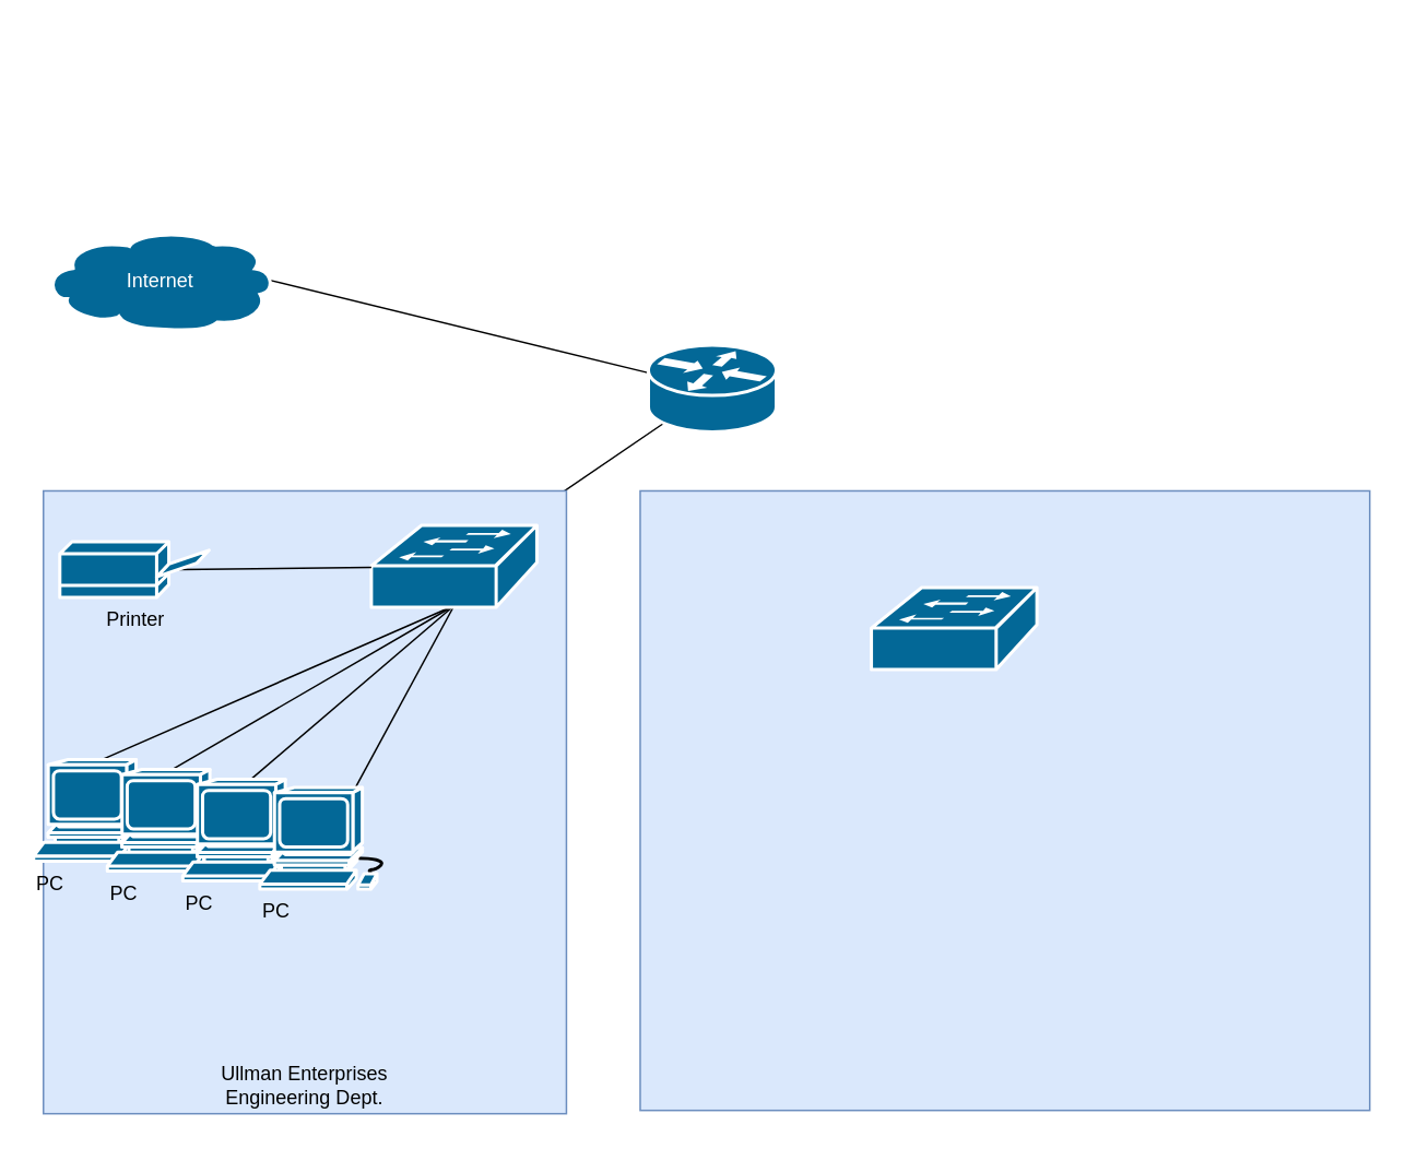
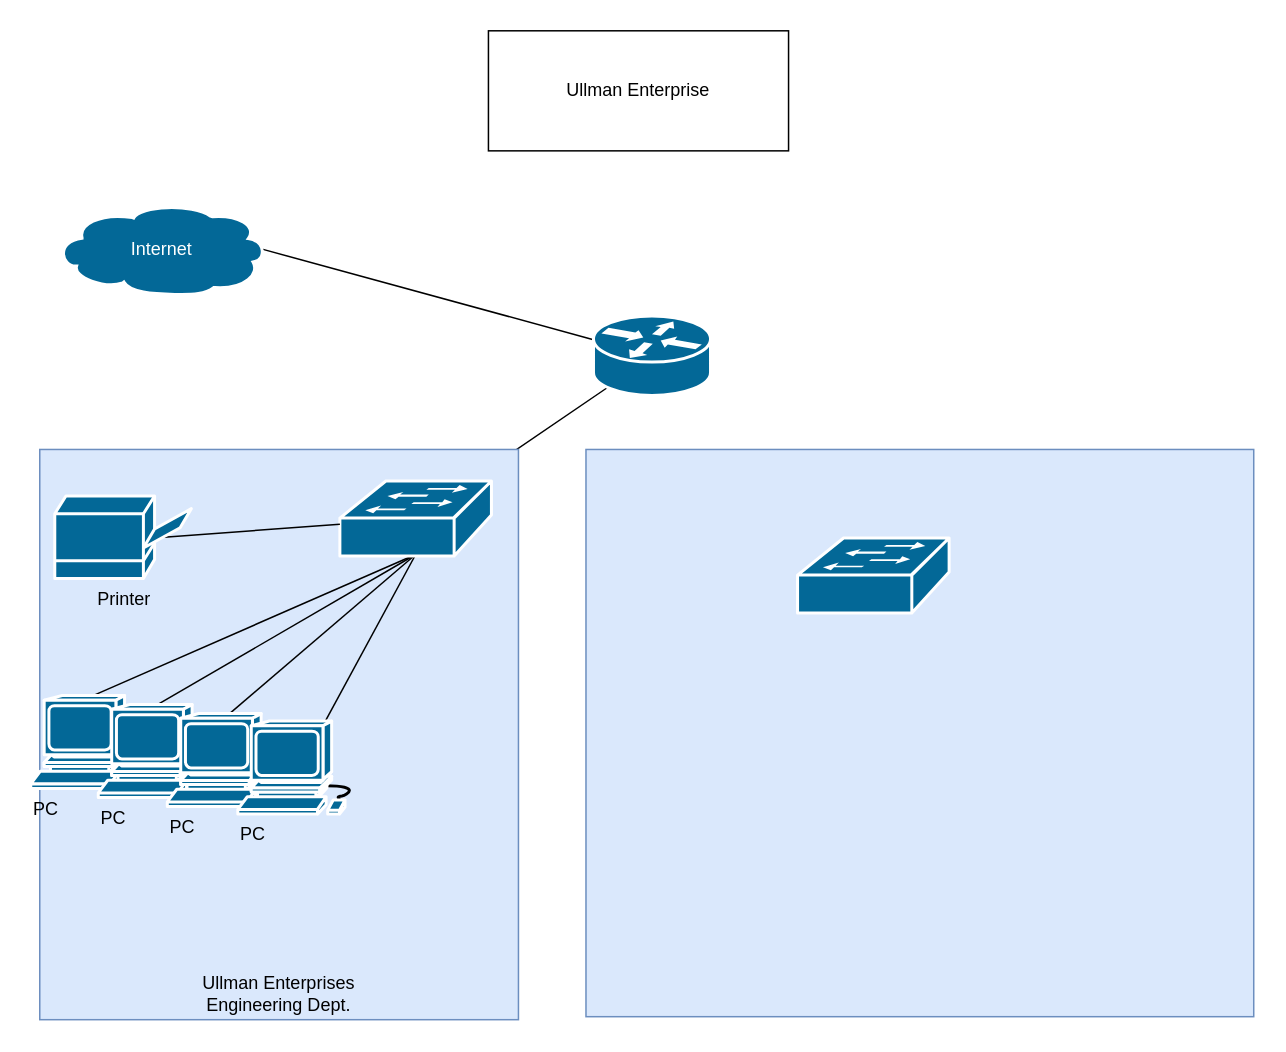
  <mxCell id="0" />
  <mxCell id="1" parent="0" />
  <mxCell id="2" style="rounded=0;orthogonalLoop=1;jettySize=auto;html=1;exitX=0.98;exitY=0.5;exitDx=0;exitDy=0;exitPerimeter=0;endArrow=none;endFill=0;" edge="1" parent="1" source="3" target="5"><mxGeometry relative="1" as="geometry" /></mxCell>
- <mxCell id="3" value="Internet" style="shape=mxgraph.cisco.storage.cloud;sketch=0;html=1;pointerEvents=1;dashed=0;fillColor=#036897;strokeColor=#ffffff;strokeWidth=2;verticalLabelPosition=middle;verticalAlign=middle;align=center;outlineConnect=0;labelPosition=center;fontColor=#FFFFFF;" vertex="1" parent="1"><mxGeometry x="26" y="140" width="141" height="61" as="geometry" /></mxCell>
+ <mxCell id="3" value="Internet" style="shape=mxgraph.cisco.storage.cloud;sketch=0;html=1;pointerEvents=1;dashed=0;fillColor=#036897;strokeColor=#ffffff;strokeWidth=2;verticalLabelPosition=middle;verticalAlign=middle;align=center;outlineConnect=0;labelPosition=center;fontColor=#FFFFFF;" vertex="1" parent="1"><mxGeometry x="36" y="135" width="141" height="61" as="geometry" /></mxCell>
  <mxCell id="4" style="rounded=0;orthogonalLoop=1;jettySize=auto;html=1;exitX=0.12;exitY=0.9;exitDx=0;exitDy=0;exitPerimeter=0;endArrow=none;endFill=0;" edge="1" parent="1" source="5" target="11"><mxGeometry relative="1" as="geometry" /></mxCell>
  <mxCell id="5" value="" style="shape=mxgraph.cisco.routers.router;sketch=0;html=1;pointerEvents=1;dashed=0;fillColor=#036897;strokeColor=#ffffff;strokeWidth=2;verticalLabelPosition=bottom;verticalAlign=top;align=center;outlineConnect=0;" vertex="1" parent="1"><mxGeometry x="395" y="210" width="78" height="53" as="geometry" /></mxCell>
  <mxCell id="6" value="Ullman Enterprises&lt;br&gt;Engineering Dept." style="rounded=0;whiteSpace=wrap;html=1;fillColor=#dae8fc;strokeColor=#6c8ebf;spacingTop=345;perimeterSpacing=1;" vertex="1" parent="1"><mxGeometry x="26" y="299" width="319" height="380" as="geometry" /></mxCell>
  <mxCell id="7" style="rounded=0;orthogonalLoop=1;jettySize=auto;html=1;exitX=0.5;exitY=0.98;exitDx=0;exitDy=0;exitPerimeter=0;endArrow=none;endFill=0;" edge="1" parent="1" source="11" target="15"><mxGeometry relative="1" as="geometry" /></mxCell>
  <mxCell id="8" style="rounded=0;orthogonalLoop=1;jettySize=auto;html=1;exitX=0.5;exitY=0.98;exitDx=0;exitDy=0;exitPerimeter=0;entryX=0.5;entryY=0;entryDx=0;entryDy=0;entryPerimeter=0;endArrow=none;endFill=0;" edge="1" parent="1" source="11" target="15"><mxGeometry relative="1" as="geometry" /></mxCell>
  <mxCell id="9" style="rounded=0;orthogonalLoop=1;jettySize=auto;html=1;exitX=0.5;exitY=0.98;exitDx=0;exitDy=0;exitPerimeter=0;endArrow=none;endFill=0;entryX=0.5;entryY=0;entryDx=0;entryDy=0;entryPerimeter=0;" edge="1" parent="1" source="11" target="17"><mxGeometry relative="1" as="geometry" /></mxCell>
  <mxCell id="10" style="rounded=0;orthogonalLoop=1;jettySize=auto;html=1;exitX=0.5;exitY=0.98;exitDx=0;exitDy=0;exitPerimeter=0;endArrow=none;endFill=0;" edge="1" parent="1" source="11" target="18"><mxGeometry relative="1" as="geometry" /></mxCell>
  <mxCell id="11" value="" style="shape=mxgraph.cisco.switches.workgroup_switch;sketch=0;html=1;pointerEvents=1;dashed=0;fillColor=#036897;strokeColor=#ffffff;strokeWidth=2;verticalLabelPosition=bottom;verticalAlign=top;align=center;outlineConnect=0;" vertex="1" parent="1"><mxGeometry x="226" y="320" width="101" height="50" as="geometry" /></mxCell>
+ <mxCell id="12" value="Ullman Enterprise" style="rounded=0;whiteSpace=wrap;html=1;" vertex="1" parent="1"><mxGeometry x="325" width="200" height="80" as="geometry" y="20" /></mxCell>
  <mxCell id="13" style="rounded=0;orthogonalLoop=1;jettySize=auto;html=1;exitX=0.8;exitY=0.5;exitDx=0;exitDy=0;exitPerimeter=0;endArrow=none;endFill=0;" edge="1" parent="1" source="14" target="11"><mxGeometry relative="1" as="geometry" /></mxCell>
- <mxCell id="14" value="Printer" style="shape=mxgraph.cisco.computers_and_peripherals.printer;html=1;pointerEvents=1;dashed=0;fillColor=#036897;strokeColor=#ffffff;strokeWidth=2;verticalLabelPosition=bottom;verticalAlign=top;align=center;outlineConnect=0;" vertex="1" parent="1"><mxGeometry x="36" y="330" width="91" height="34" as="geometry" /></mxCell>
+ <mxCell id="14" value="Printer" style="shape=mxgraph.cisco.computers_and_peripherals.printer;html=1;pointerEvents=1;dashed=0;fillColor=#036897;strokeColor=#ffffff;strokeWidth=2;verticalLabelPosition=bottom;verticalAlign=top;align=center;outlineConnect=0;" vertex="1" parent="1"><mxGeometry x="36" y="330" width="91" height="55" as="geometry" /></mxCell>
  <mxCell id="15" value="PC" style="shape=mxgraph.cisco.computers_and_peripherals.workstation;sketch=0;html=1;pointerEvents=1;dashed=0;fillColor=#036897;strokeColor=#ffffff;strokeWidth=2;verticalLabelPosition=bottom;verticalAlign=top;align=left;outlineConnect=0;" vertex="1" parent="1"><mxGeometry x="20" y="463" width="83" height="62" as="geometry" /></mxCell>
  <mxCell id="16" value="PC" style="shape=mxgraph.cisco.computers_and_peripherals.workstation;sketch=0;html=1;pointerEvents=1;dashed=0;fillColor=#036897;strokeColor=#ffffff;strokeWidth=2;verticalLabelPosition=bottom;verticalAlign=top;align=left;outlineConnect=0;" vertex="1" parent="1"><mxGeometry x="65" y="469" width="83" height="62" as="geometry" /></mxCell>
  <mxCell id="17" value="PC" style="shape=mxgraph.cisco.computers_and_peripherals.workstation;sketch=0;html=1;pointerEvents=1;dashed=0;fillColor=#036897;strokeColor=#ffffff;strokeWidth=2;verticalLabelPosition=bottom;verticalAlign=top;align=left;outlineConnect=0;" vertex="1" parent="1"><mxGeometry x="111" y="475" width="83" height="62" as="geometry" /></mxCell>
  <mxCell id="18" value="PC" style="shape=mxgraph.cisco.computers_and_peripherals.workstation;sketch=0;html=1;pointerEvents=1;dashed=0;fillColor=#036897;strokeColor=#ffffff;strokeWidth=2;verticalLabelPosition=bottom;verticalAlign=top;align=left;outlineConnect=0;" vertex="1" parent="1"><mxGeometry x="158" y="480" width="83" height="62" as="geometry" /></mxCell>
  <mxCell id="19" value="" style="rounded=0;whiteSpace=wrap;html=1;fillColor=#dae8fc;strokeColor=#6c8ebf;" vertex="1" parent="1"><mxGeometry x="390" y="299" width="445" height="378" as="geometry" /></mxCell>
  <mxCell id="20" value="" style="shape=mxgraph.cisco.switches.workgroup_switch;sketch=0;html=1;pointerEvents=1;dashed=0;fillColor=#036897;strokeColor=#ffffff;strokeWidth=2;verticalLabelPosition=bottom;verticalAlign=top;align=center;outlineConnect=0;" vertex="1" parent="1"><mxGeometry x="531" y="358" width="101" height="50" as="geometry" /></mxCell>
